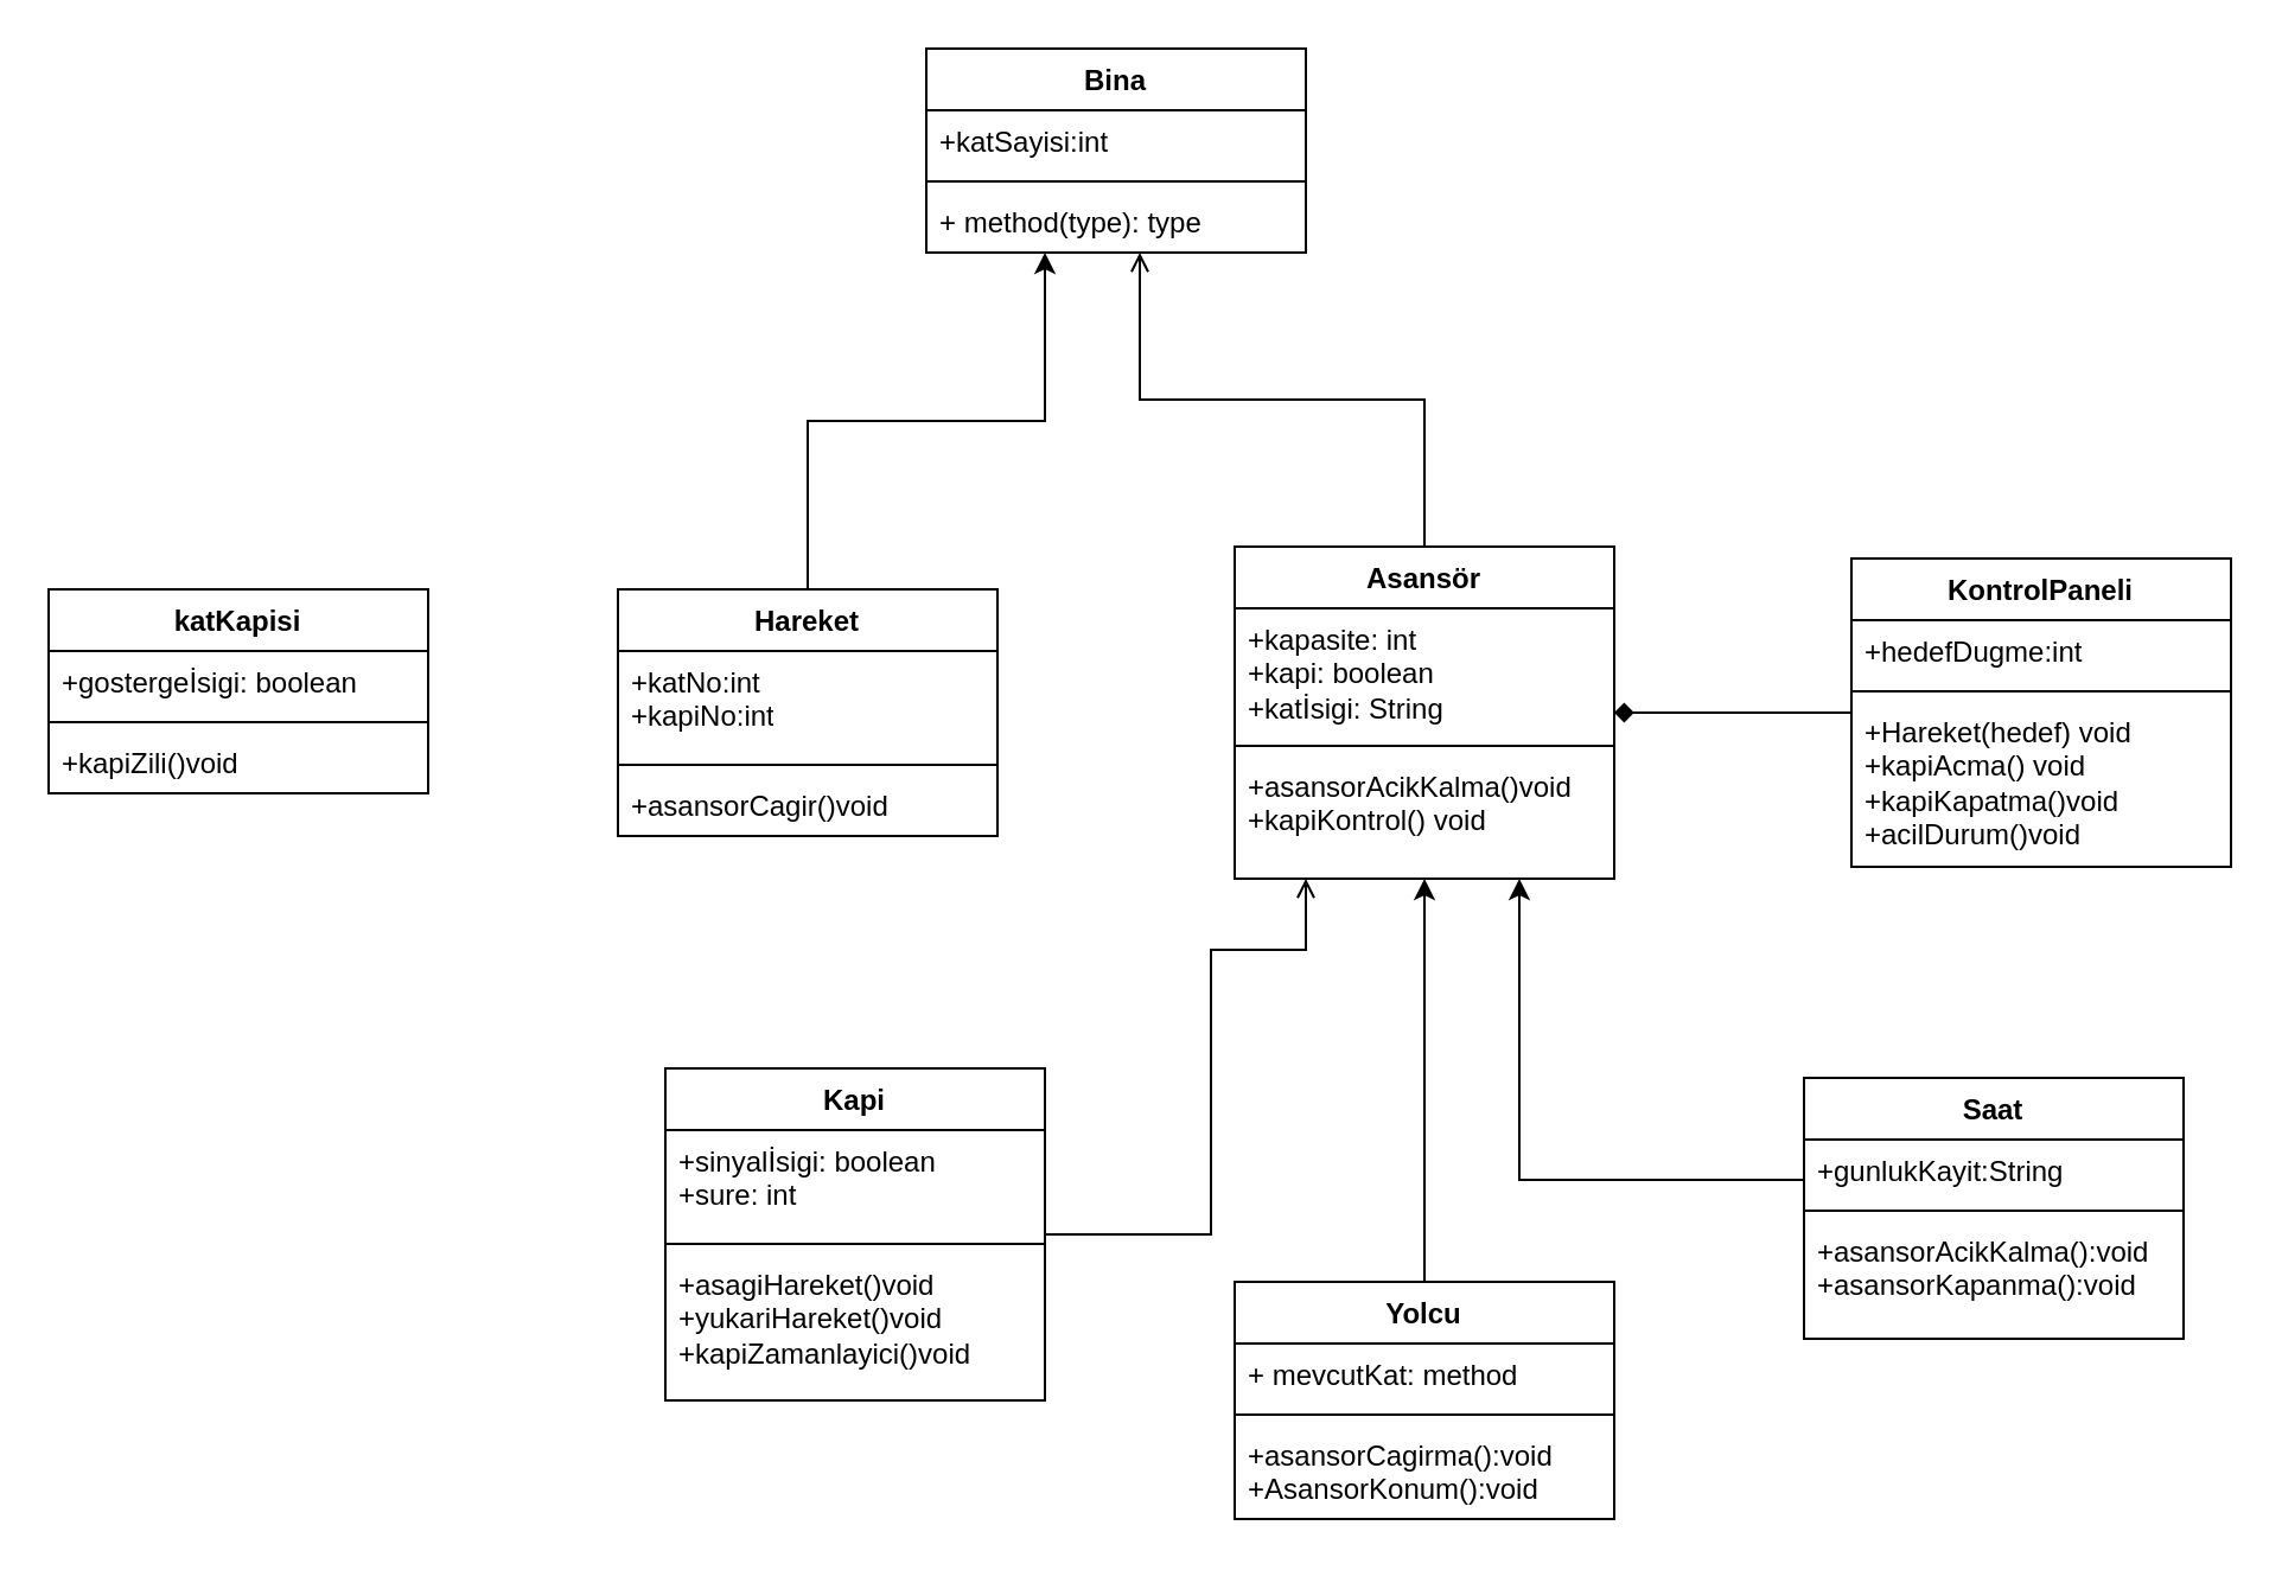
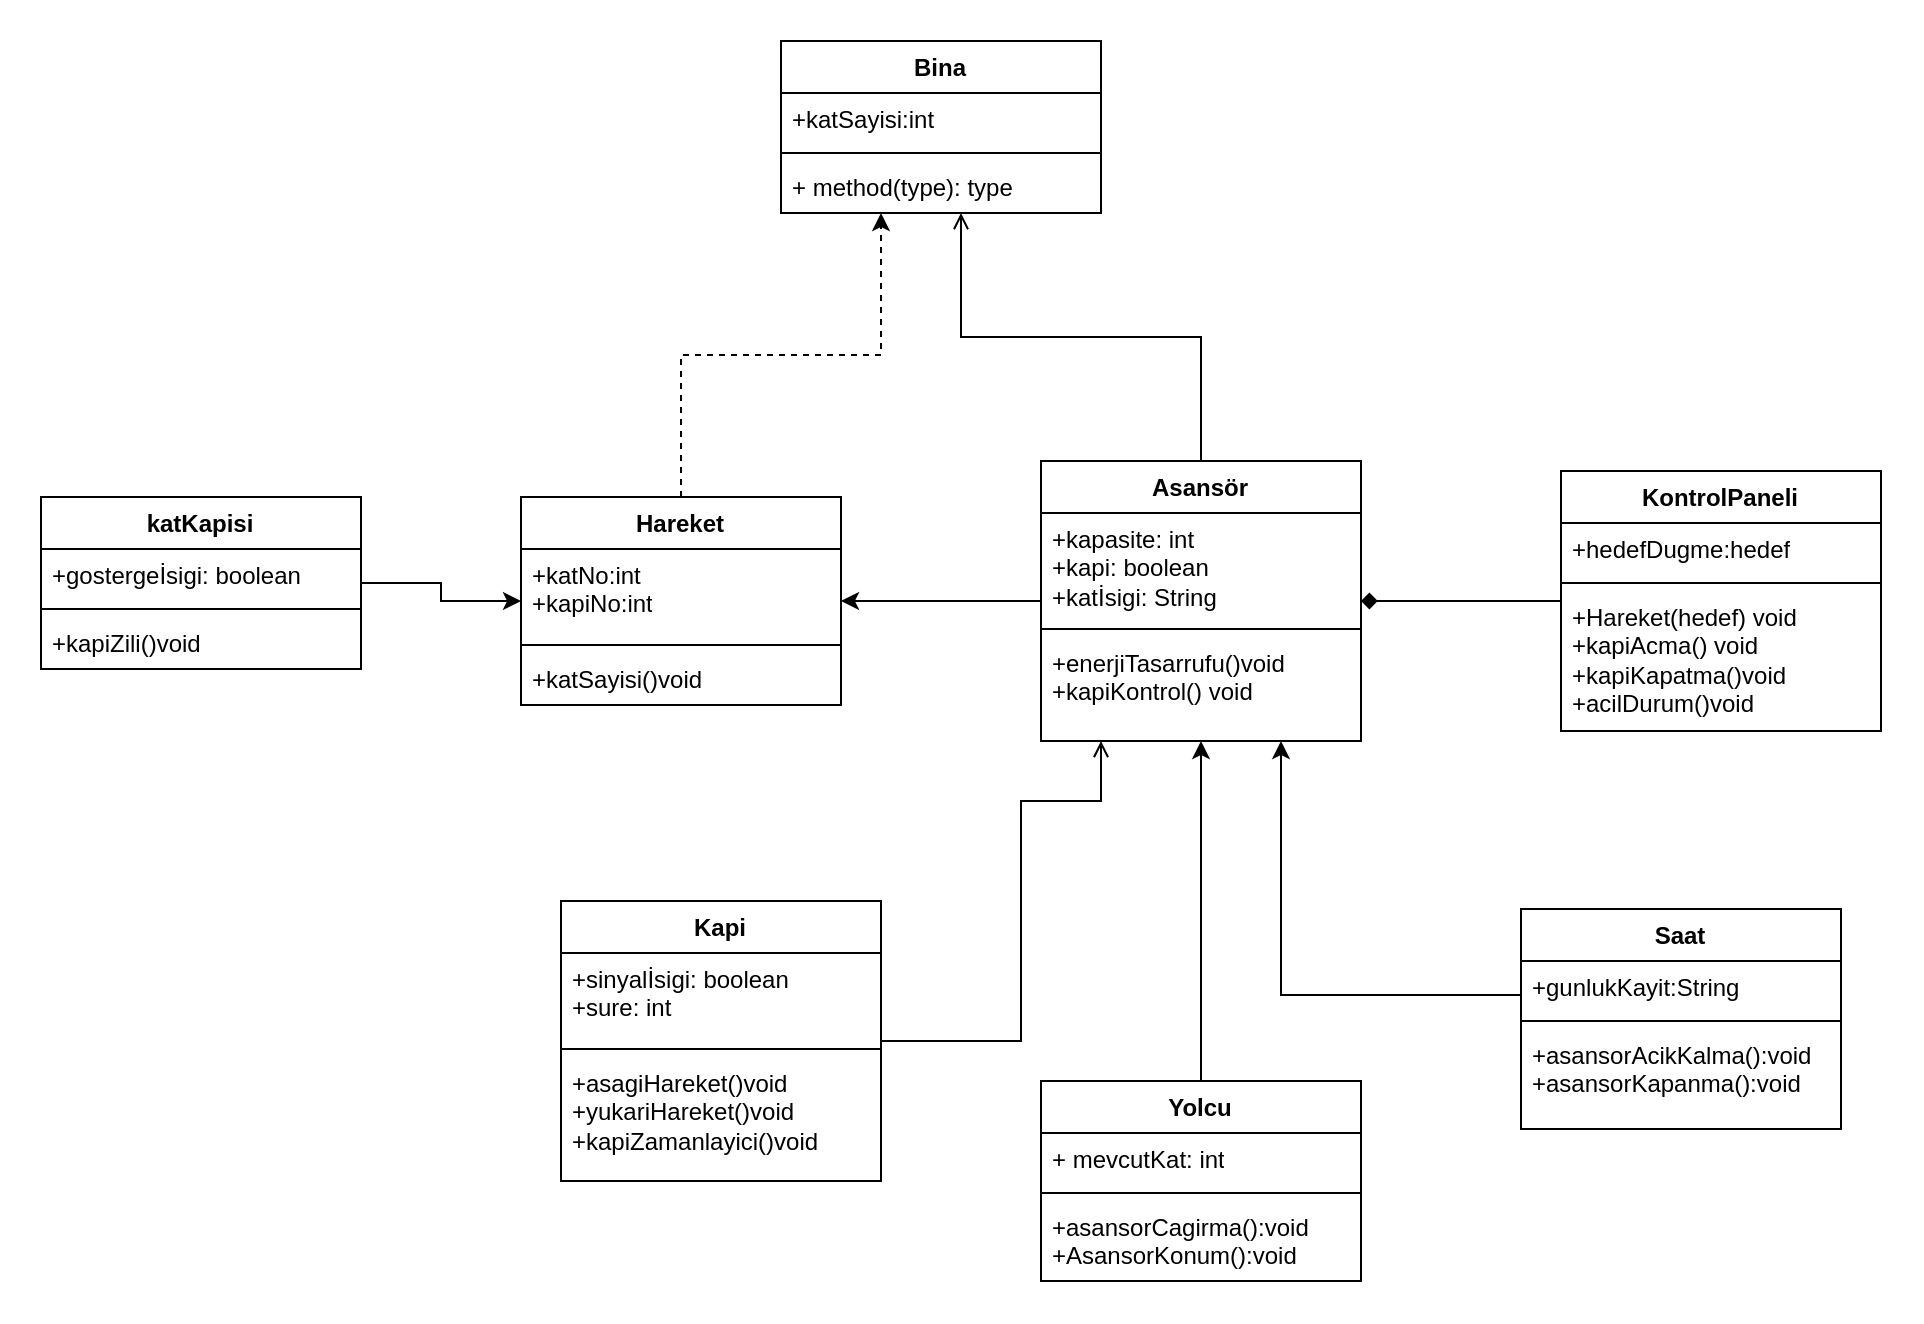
  <mxCell id="0" />
  <mxCell id="1" parent="0" />
+ <mxCell id="2" style="edgeStyle=orthogonalEdgeStyle;rounded=0;orthogonalLoop=1;jettySize=auto;html=1;" edge="1" parent="1" source="4" target="14"><mxGeometry relative="1" as="geometry" /></mxCell>
  <mxCell id="3" style="edgeStyle=orthogonalEdgeStyle;rounded=0;orthogonalLoop=1;jettySize=auto;html=1;endArrow=open;" edge="1" parent="1" source="4" target="28"><mxGeometry relative="1" as="geometry"><Array as="points"><mxPoint x="600" y="168" /><mxPoint x="480" y="168" /></Array></mxGeometry></mxCell>
  <mxCell id="4" value="Asansör" style="swimlane;fontStyle=1;align=center;verticalAlign=top;childLayout=stackLayout;horizontal=1;startSize=26;horizontalStack=0;resizeParent=1;resizeParentMax=0;resizeLast=0;collapsible=1;marginBottom=0;whiteSpace=wrap;html=1;" vertex="1" parent="1"><mxGeometry x="520" y="230" width="160" height="140" as="geometry" /></mxCell>
  <mxCell id="5" value="+kapasite: int&lt;br&gt;+kapi: boolean&lt;br&gt;+katİsigi: String" style="text;strokeColor=none;fillColor=none;align=left;verticalAlign=top;spacingLeft=4;spacingRight=4;overflow=hidden;rotatable=0;points=[[0,0.5],[1,0.5]];portConstraint=eastwest;whiteSpace=wrap;html=1;" vertex="1" parent="4"><mxGeometry y="26" width="160" height="54" as="geometry" /></mxCell>
  <mxCell id="6" value="" style="line;strokeWidth=1;fillColor=none;align=left;verticalAlign=middle;spacingTop=-1;spacingLeft=3;spacingRight=3;rotatable=0;labelPosition=right;points=[];portConstraint=eastwest;strokeColor=inherit;" vertex="1" parent="4"><mxGeometry y="80" width="160" height="8" as="geometry" /></mxCell>
- <mxCell id="7" value="+asansorAcikKalma()void&lt;br&gt;+kapiKontrol() void" style="text;strokeColor=none;fillColor=none;align=left;verticalAlign=top;spacingLeft=4;spacingRight=4;overflow=hidden;rotatable=0;points=[[0,0.5],[1,0.5]];portConstraint=eastwest;whiteSpace=wrap;html=1;" vertex="1" parent="4"><mxGeometry y="88" width="160" height="52" as="geometry" /></mxCell>
+ <mxCell id="7" value="+enerjiTasarrufu()void&lt;br&gt;+kapiKontrol() void" style="text;strokeColor=none;fillColor=none;align=left;verticalAlign=top;spacingLeft=4;spacingRight=4;overflow=hidden;rotatable=0;points=[[0,0.5],[1,0.5]];portConstraint=eastwest;whiteSpace=wrap;html=1;" vertex="1" parent="4"><mxGeometry y="88" width="160" height="52" as="geometry" /></mxCell>
  <mxCell id="8" style="edgeStyle=orthogonalEdgeStyle;rounded=0;orthogonalLoop=1;jettySize=auto;html=1;endArrow=diamond;" edge="1" parent="1" source="9" target="4"><mxGeometry relative="1" as="geometry" /></mxCell>
  <mxCell id="9" value="KontrolPaneli" style="swimlane;fontStyle=1;align=center;verticalAlign=top;childLayout=stackLayout;horizontal=1;startSize=26;horizontalStack=0;resizeParent=1;resizeParentMax=0;resizeLast=0;collapsible=1;marginBottom=0;whiteSpace=wrap;html=1;" vertex="1" parent="1"><mxGeometry x="780" y="235" width="160" height="130" as="geometry" /></mxCell>
- <mxCell id="10" value="+hedefDugme:int" style="text;strokeColor=none;fillColor=none;align=left;verticalAlign=top;spacingLeft=4;spacingRight=4;overflow=hidden;rotatable=0;points=[[0,0.5],[1,0.5]];portConstraint=eastwest;whiteSpace=wrap;html=1;" vertex="1" parent="9"><mxGeometry y="26" width="160" height="26" as="geometry" /></mxCell>
+ <mxCell id="10" value="+hedefDugme:hedef" style="text;strokeColor=none;fillColor=none;align=left;verticalAlign=top;spacingLeft=4;spacingRight=4;overflow=hidden;rotatable=0;points=[[0,0.5],[1,0.5]];portConstraint=eastwest;whiteSpace=wrap;html=1;" vertex="1" parent="9"><mxGeometry y="26" width="160" height="26" as="geometry" /></mxCell>
  <mxCell id="11" value="" style="line;strokeWidth=1;fillColor=none;align=left;verticalAlign=middle;spacingTop=-1;spacingLeft=3;spacingRight=3;rotatable=0;labelPosition=right;points=[];portConstraint=eastwest;strokeColor=inherit;" vertex="1" parent="9"><mxGeometry y="52" width="160" height="8" as="geometry" /></mxCell>
  <mxCell id="12" value="+Hareket(hedef) void&lt;br&gt;+kapiAcma() void&lt;br&gt;+kapiKapatma()void&lt;br&gt;+acilDurum()void" style="text;strokeColor=none;fillColor=none;align=left;verticalAlign=top;spacingLeft=4;spacingRight=4;overflow=hidden;rotatable=0;points=[[0,0.5],[1,0.5]];portConstraint=eastwest;whiteSpace=wrap;html=1;" vertex="1" parent="9"><mxGeometry y="60" width="160" height="70" as="geometry" /></mxCell>
- <mxCell id="13" style="edgeStyle=orthogonalEdgeStyle;rounded=0;orthogonalLoop=1;jettySize=auto;html=1;" edge="1" parent="1" source="14" target="28"><mxGeometry relative="1" as="geometry"><Array as="points"><mxPoint x="340" y="177" /><mxPoint x="440" y="177" /></Array></mxGeometry></mxCell>
+ <mxCell id="13" style="edgeStyle=orthogonalEdgeStyle;rounded=0;orthogonalLoop=1;jettySize=auto;html=1;dashed=1;" edge="1" parent="1" source="14" target="28"><mxGeometry relative="1" as="geometry"><Array as="points"><mxPoint x="340" y="177" /><mxPoint x="440" y="177" /></Array></mxGeometry></mxCell>
  <mxCell id="14" value="Hareket" style="swimlane;fontStyle=1;align=center;verticalAlign=top;childLayout=stackLayout;horizontal=1;startSize=26;horizontalStack=0;resizeParent=1;resizeParentMax=0;resizeLast=0;collapsible=1;marginBottom=0;whiteSpace=wrap;html=1;" vertex="1" parent="1"><mxGeometry x="260" y="248" width="160" height="104" as="geometry" /></mxCell>
  <mxCell id="15" value="+katNo:int&lt;br&gt;+kapiNo:int" style="text;strokeColor=none;fillColor=none;align=left;verticalAlign=top;spacingLeft=4;spacingRight=4;overflow=hidden;rotatable=0;points=[[0,0.5],[1,0.5]];portConstraint=eastwest;whiteSpace=wrap;html=1;" vertex="1" parent="14"><mxGeometry y="26" width="160" height="44" as="geometry" /></mxCell>
  <mxCell id="16" value="" style="line;strokeWidth=1;fillColor=none;align=left;verticalAlign=middle;spacingTop=-1;spacingLeft=3;spacingRight=3;rotatable=0;labelPosition=right;points=[];portConstraint=eastwest;strokeColor=inherit;" vertex="1" parent="14"><mxGeometry y="70" width="160" height="8" as="geometry" /></mxCell>
- <mxCell id="17" value="+asansorCagir()void" style="text;strokeColor=none;fillColor=none;align=left;verticalAlign=top;spacingLeft=4;spacingRight=4;overflow=hidden;rotatable=0;points=[[0,0.5],[1,0.5]];portConstraint=eastwest;whiteSpace=wrap;html=1;" vertex="1" parent="14"><mxGeometry y="78" width="160" height="26" as="geometry" /></mxCell>
+ <mxCell id="17" value="+katSayisi()void" style="text;strokeColor=none;fillColor=none;align=left;verticalAlign=top;spacingLeft=4;spacingRight=4;overflow=hidden;rotatable=0;points=[[0,0.5],[1,0.5]];portConstraint=eastwest;whiteSpace=wrap;html=1;" vertex="1" parent="14"><mxGeometry y="78" width="160" height="26" as="geometry" /></mxCell>
  <mxCell id="18" style="edgeStyle=orthogonalEdgeStyle;rounded=0;orthogonalLoop=1;jettySize=auto;html=1;endArrow=open;" edge="1" parent="1" source="19" target="4"><mxGeometry relative="1" as="geometry"><Array as="points"><mxPoint x="510" y="400" /><mxPoint x="550" y="400" /></Array></mxGeometry></mxCell>
  <mxCell id="19" value="Kapi" style="swimlane;fontStyle=1;align=center;verticalAlign=top;childLayout=stackLayout;horizontal=1;startSize=26;horizontalStack=0;resizeParent=1;resizeParentMax=0;resizeLast=0;collapsible=1;marginBottom=0;whiteSpace=wrap;html=1;" vertex="1" parent="1"><mxGeometry x="280" y="450" width="160" height="140" as="geometry" /></mxCell>
  <mxCell id="20" value="+sinyalİsigi: boolean&lt;br&gt;+sure: int" style="text;strokeColor=none;fillColor=none;align=left;verticalAlign=top;spacingLeft=4;spacingRight=4;overflow=hidden;rotatable=0;points=[[0,0.5],[1,0.5]];portConstraint=eastwest;whiteSpace=wrap;html=1;" vertex="1" parent="19"><mxGeometry y="26" width="160" height="44" as="geometry" /></mxCell>
  <mxCell id="21" value="" style="line;strokeWidth=1;fillColor=none;align=left;verticalAlign=middle;spacingTop=-1;spacingLeft=3;spacingRight=3;rotatable=0;labelPosition=right;points=[];portConstraint=eastwest;strokeColor=inherit;" vertex="1" parent="19"><mxGeometry y="70" width="160" height="8" as="geometry" /></mxCell>
  <mxCell id="22" value="+asagiHareket()void&lt;br&gt;+yukariHareket()void&lt;br&gt;+kapiZamanlayici()void" style="text;strokeColor=none;fillColor=none;align=left;verticalAlign=top;spacingLeft=4;spacingRight=4;overflow=hidden;rotatable=0;points=[[0,0.5],[1,0.5]];portConstraint=eastwest;whiteSpace=wrap;html=1;" vertex="1" parent="19"><mxGeometry y="78" width="160" height="62" as="geometry" /></mxCell>
+ <mxCell id="23" style="edgeStyle=orthogonalEdgeStyle;rounded=0;orthogonalLoop=1;jettySize=auto;html=1;" edge="1" parent="1" source="24" target="14"><mxGeometry relative="1" as="geometry" /></mxCell>
  <mxCell id="24" value="katKapisi" style="swimlane;fontStyle=1;align=center;verticalAlign=top;childLayout=stackLayout;horizontal=1;startSize=26;horizontalStack=0;resizeParent=1;resizeParentMax=0;resizeLast=0;collapsible=1;marginBottom=0;whiteSpace=wrap;html=1;" vertex="1" parent="1"><mxGeometry x="20" y="248" width="160" height="86" as="geometry" /></mxCell>
  <mxCell id="25" value="+gostergeİsigi: boolean" style="text;strokeColor=none;fillColor=none;align=left;verticalAlign=top;spacingLeft=4;spacingRight=4;overflow=hidden;rotatable=0;points=[[0,0.5],[1,0.5]];portConstraint=eastwest;whiteSpace=wrap;html=1;" vertex="1" parent="24"><mxGeometry y="26" width="160" height="26" as="geometry" /></mxCell>
  <mxCell id="26" value="" style="line;strokeWidth=1;fillColor=none;align=left;verticalAlign=middle;spacingTop=-1;spacingLeft=3;spacingRight=3;rotatable=0;labelPosition=right;points=[];portConstraint=eastwest;strokeColor=inherit;" vertex="1" parent="24"><mxGeometry y="52" width="160" height="8" as="geometry" /></mxCell>
  <mxCell id="27" value="+kapiZili()void" style="text;strokeColor=none;fillColor=none;align=left;verticalAlign=top;spacingLeft=4;spacingRight=4;overflow=hidden;rotatable=0;points=[[0,0.5],[1,0.5]];portConstraint=eastwest;whiteSpace=wrap;html=1;" vertex="1" parent="24"><mxGeometry y="60" width="160" height="26" as="geometry" /></mxCell>
  <mxCell id="28" value="Bina" style="swimlane;fontStyle=1;align=center;verticalAlign=top;childLayout=stackLayout;horizontal=1;startSize=26;horizontalStack=0;resizeParent=1;resizeParentMax=0;resizeLast=0;collapsible=1;marginBottom=0;whiteSpace=wrap;html=1;" vertex="1" parent="1"><mxGeometry x="390" y="20" width="160" height="86" as="geometry" /></mxCell>
  <mxCell id="29" value="+katSayisi:int" style="text;strokeColor=none;fillColor=none;align=left;verticalAlign=top;spacingLeft=4;spacingRight=4;overflow=hidden;rotatable=0;points=[[0,0.5],[1,0.5]];portConstraint=eastwest;whiteSpace=wrap;html=1;" vertex="1" parent="28"><mxGeometry y="26" width="160" height="26" as="geometry" /></mxCell>
  <mxCell id="30" value="" style="line;strokeWidth=1;fillColor=none;align=left;verticalAlign=middle;spacingTop=-1;spacingLeft=3;spacingRight=3;rotatable=0;labelPosition=right;points=[];portConstraint=eastwest;strokeColor=inherit;" vertex="1" parent="28"><mxGeometry y="52" width="160" height="8" as="geometry" /></mxCell>
  <mxCell id="31" value="+ method(type): type" style="text;strokeColor=none;fillColor=none;align=left;verticalAlign=top;spacingLeft=4;spacingRight=4;overflow=hidden;rotatable=0;points=[[0,0.5],[1,0.5]];portConstraint=eastwest;whiteSpace=wrap;html=1;" vertex="1" parent="28"><mxGeometry y="60" width="160" height="26" as="geometry" /></mxCell>
  <mxCell id="32" style="edgeStyle=orthogonalEdgeStyle;rounded=0;orthogonalLoop=1;jettySize=auto;html=1;" edge="1" parent="1" source="33" target="4"><mxGeometry relative="1" as="geometry" /></mxCell>
  <mxCell id="33" value="Yolcu" style="swimlane;fontStyle=1;align=center;verticalAlign=top;childLayout=stackLayout;horizontal=1;startSize=26;horizontalStack=0;resizeParent=1;resizeParentMax=0;resizeLast=0;collapsible=1;marginBottom=0;whiteSpace=wrap;html=1;" vertex="1" parent="1"><mxGeometry x="520" y="540" width="160" height="100" as="geometry" /></mxCell>
- <mxCell id="34" value="+ mevcutKat: method" style="text;strokeColor=none;fillColor=none;align=left;verticalAlign=top;spacingLeft=4;spacingRight=4;overflow=hidden;rotatable=0;points=[[0,0.5],[1,0.5]];portConstraint=eastwest;whiteSpace=wrap;html=1;" vertex="1" parent="33"><mxGeometry y="26" width="160" height="26" as="geometry" /></mxCell>
+ <mxCell id="34" value="+ mevcutKat: int" style="text;strokeColor=none;fillColor=none;align=left;verticalAlign=top;spacingLeft=4;spacingRight=4;overflow=hidden;rotatable=0;points=[[0,0.5],[1,0.5]];portConstraint=eastwest;whiteSpace=wrap;html=1;" vertex="1" parent="33"><mxGeometry y="26" width="160" height="26" as="geometry" /></mxCell>
  <mxCell id="35" value="" style="line;strokeWidth=1;fillColor=none;align=left;verticalAlign=middle;spacingTop=-1;spacingLeft=3;spacingRight=3;rotatable=0;labelPosition=right;points=[];portConstraint=eastwest;strokeColor=inherit;" vertex="1" parent="33"><mxGeometry y="52" width="160" height="8" as="geometry" /></mxCell>
  <mxCell id="36" value="+asansorCagirma():void&lt;br&gt;+AsansorKonum():void" style="text;strokeColor=none;fillColor=none;align=left;verticalAlign=top;spacingLeft=4;spacingRight=4;overflow=hidden;rotatable=0;points=[[0,0.5],[1,0.5]];portConstraint=eastwest;whiteSpace=wrap;html=1;" vertex="1" parent="33"><mxGeometry y="60" width="160" height="40" as="geometry" /></mxCell>
  <mxCell id="37" style="edgeStyle=orthogonalEdgeStyle;rounded=0;orthogonalLoop=1;jettySize=auto;html=1;" edge="1" parent="1" source="38" target="4"><mxGeometry relative="1" as="geometry"><mxPoint x="650" y="380" as="targetPoint" /><Array as="points"><mxPoint x="640" y="497" /></Array></mxGeometry></mxCell>
  <mxCell id="38" value="Saat" style="swimlane;fontStyle=1;align=center;verticalAlign=top;childLayout=stackLayout;horizontal=1;startSize=26;horizontalStack=0;resizeParent=1;resizeParentMax=0;resizeLast=0;collapsible=1;marginBottom=0;whiteSpace=wrap;html=1;" vertex="1" parent="1"><mxGeometry x="760" y="454" width="160" height="110" as="geometry" /></mxCell>
  <mxCell id="39" value="+gunlukKayit:String" style="text;strokeColor=none;fillColor=none;align=left;verticalAlign=top;spacingLeft=4;spacingRight=4;overflow=hidden;rotatable=0;points=[[0,0.5],[1,0.5]];portConstraint=eastwest;whiteSpace=wrap;html=1;" vertex="1" parent="38"><mxGeometry y="26" width="160" height="26" as="geometry" /></mxCell>
  <mxCell id="40" value="" style="line;strokeWidth=1;fillColor=none;align=left;verticalAlign=middle;spacingTop=-1;spacingLeft=3;spacingRight=3;rotatable=0;labelPosition=right;points=[];portConstraint=eastwest;strokeColor=inherit;" vertex="1" parent="38"><mxGeometry y="52" width="160" height="8" as="geometry" /></mxCell>
  <mxCell id="41" value="+asansorAcikKalma():void&lt;br&gt;+asansorKapanma():void" style="text;strokeColor=none;fillColor=none;align=left;verticalAlign=top;spacingLeft=4;spacingRight=4;overflow=hidden;rotatable=0;points=[[0,0.5],[1,0.5]];portConstraint=eastwest;whiteSpace=wrap;html=1;" vertex="1" parent="38"><mxGeometry y="60" width="160" height="50" as="geometry" /></mxCell>
